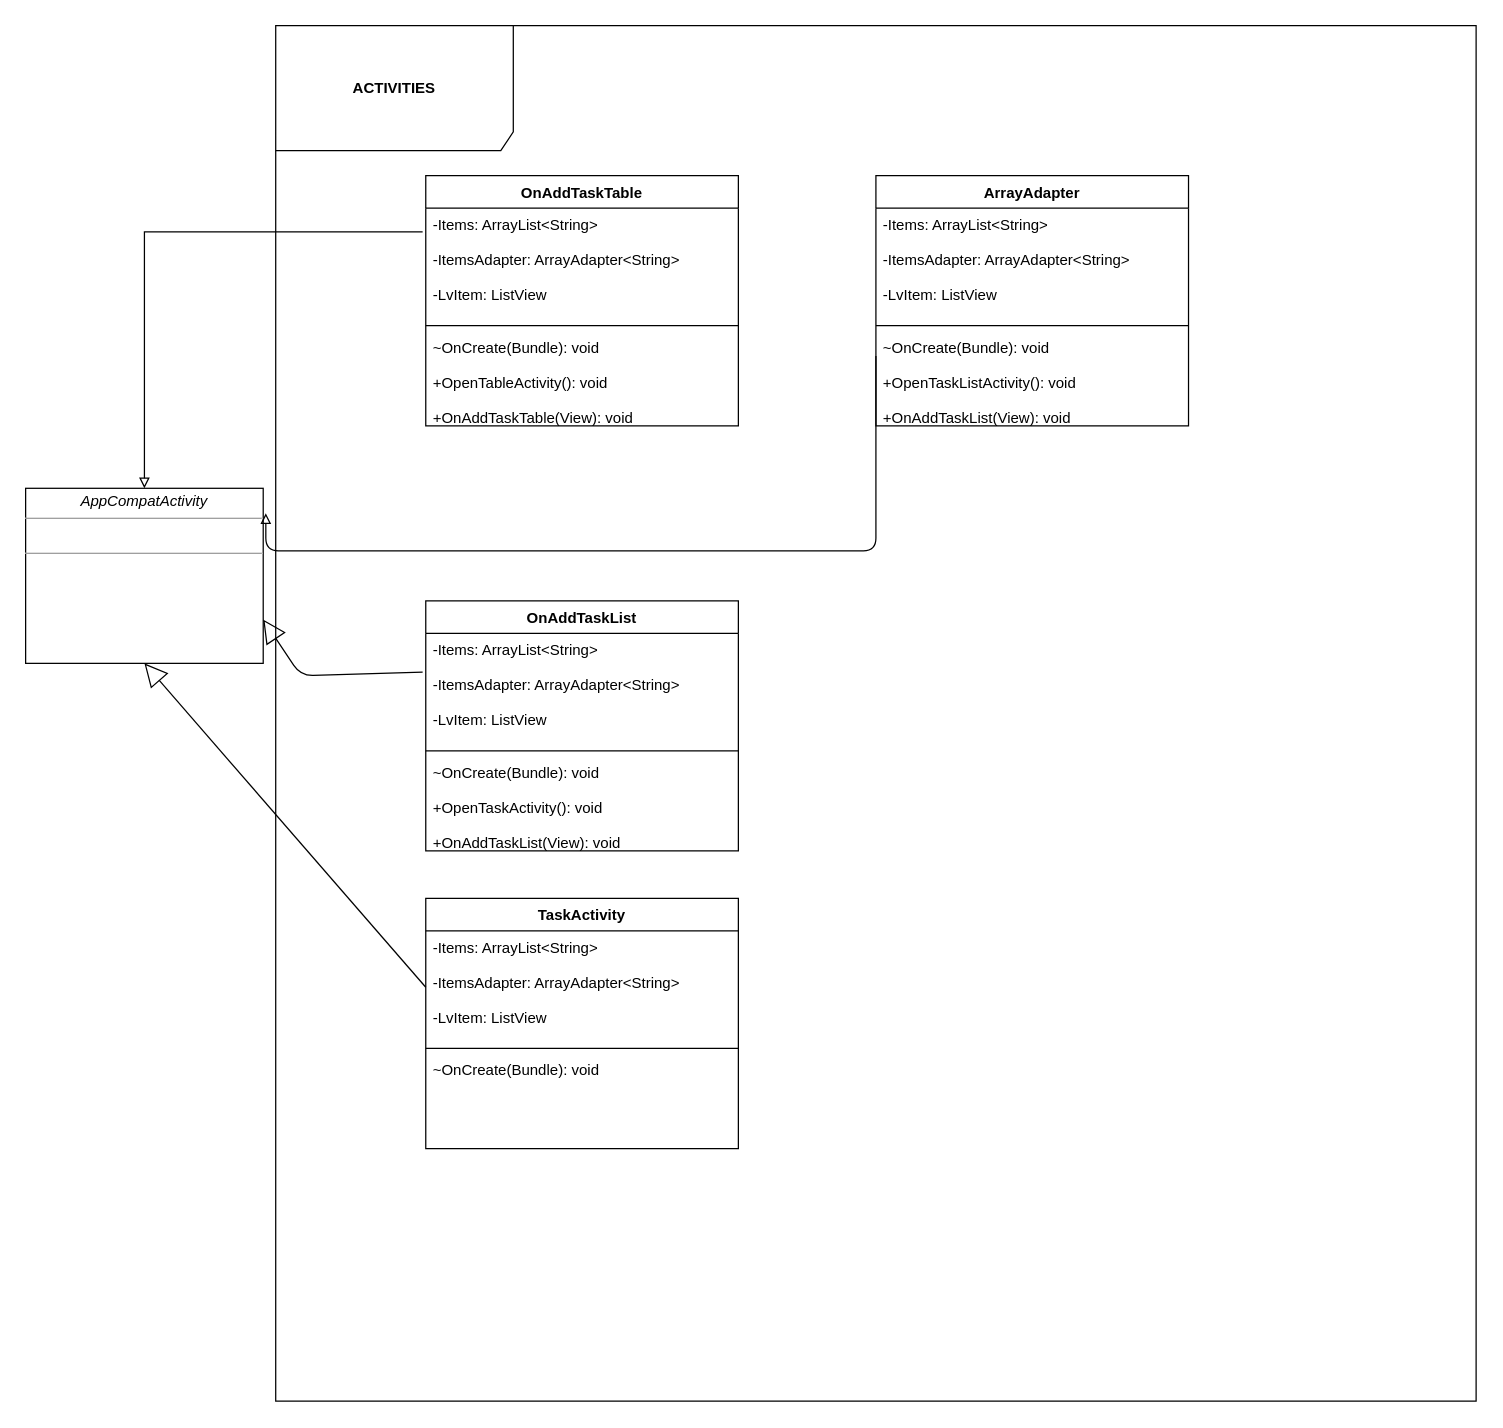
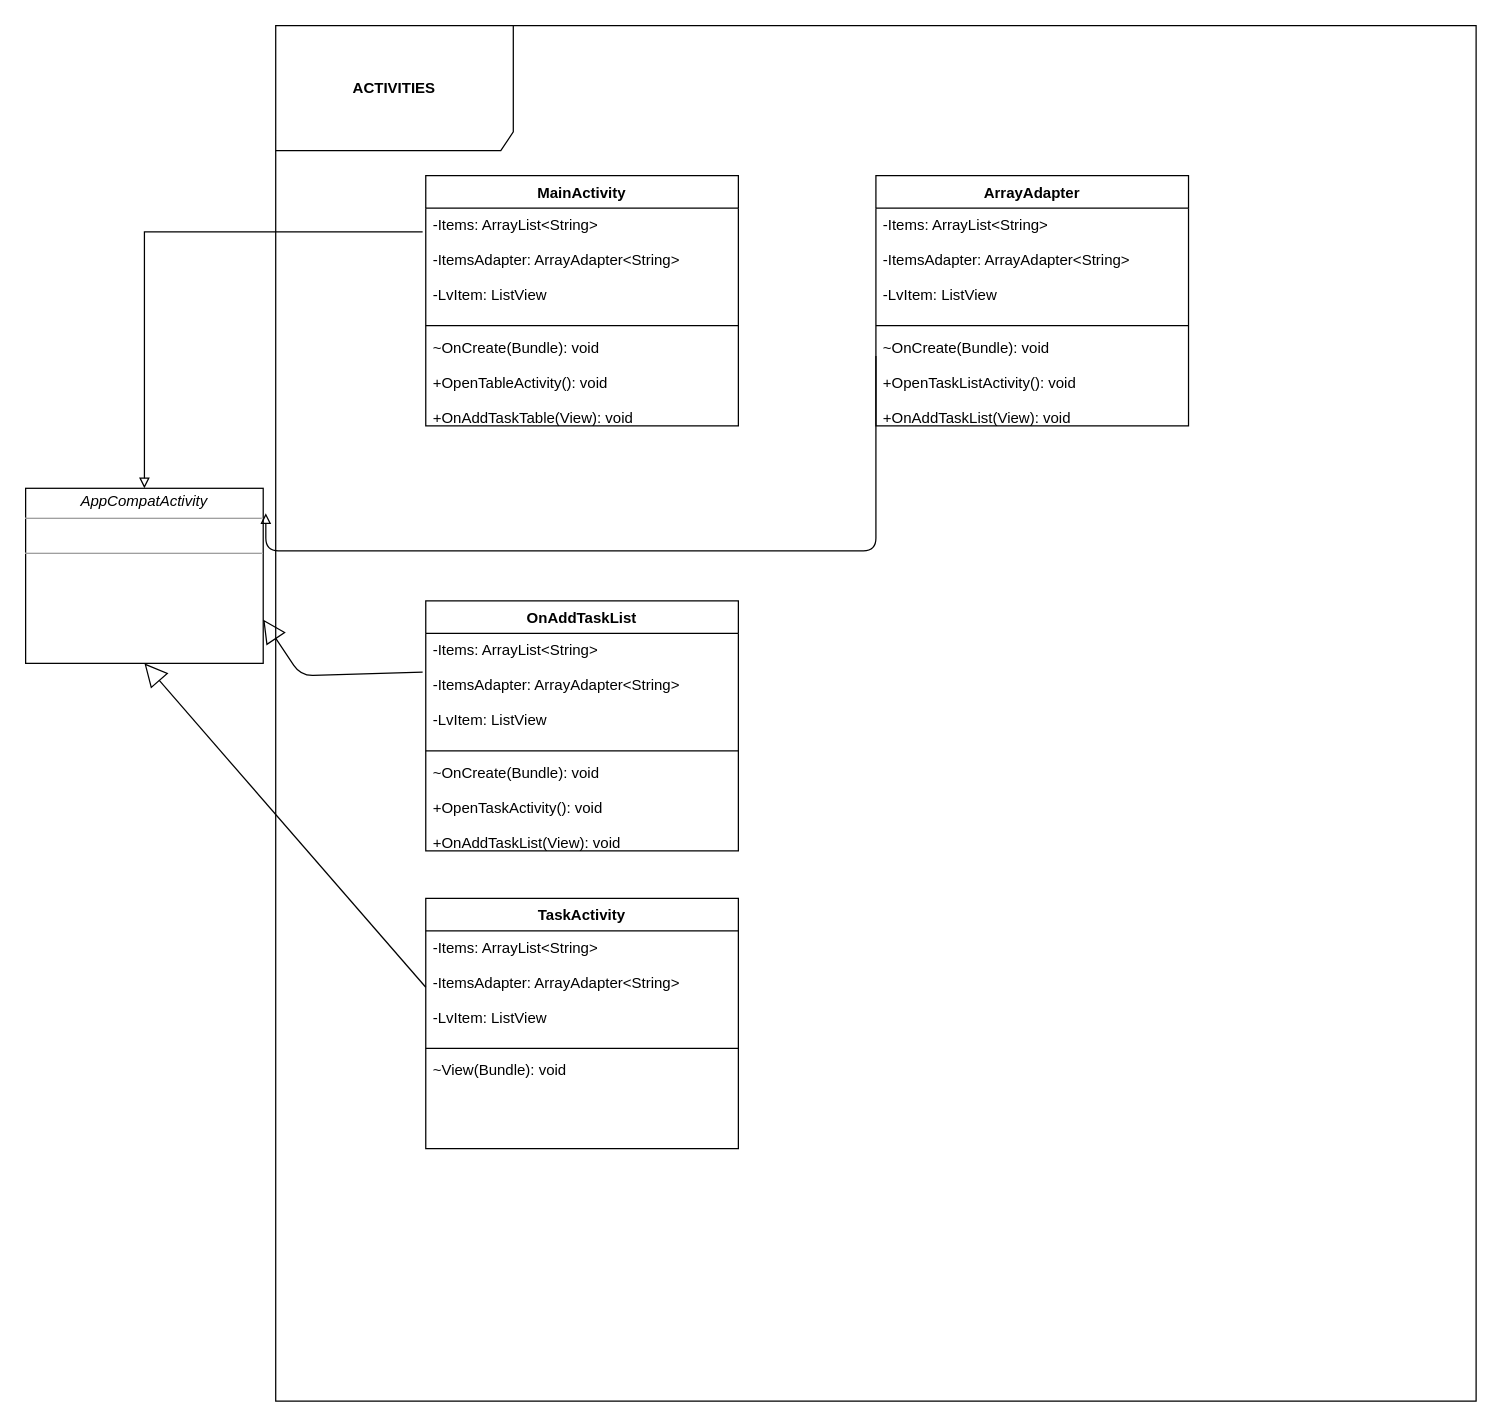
  <mxCell id="0" />
  <mxCell id="1" parent="0" />
  <mxCell id="2" value="&lt;b&gt;ACTIVITIES&lt;/b&gt;" style="shape=umlFrame;whiteSpace=wrap;html=1;fillColor=#ffffff;gradientColor=#ffffff;width=190;height=100;" vertex="1" parent="1"><mxGeometry x="220" y="20" width="960" height="1100" as="geometry" /></mxCell>
  <mxCell id="3" style="edgeStyle=orthogonalEdgeStyle;rounded=0;html=1;labelBackgroundColor=none;startFill=0;endArrow=none;endFill=0;endSize=10;fontFamily=Verdana;fontSize=10;startArrow=block;entryX=-0.01;entryY=0.211;entryDx=0;entryDy=0;entryPerimeter=0;" parent="1" source="4" target="6" edge="1"><mxGeometry relative="1" as="geometry"><Array as="points" /></mxGeometry></mxCell>
  <mxCell id="4" value="&lt;p style=&quot;margin: 0px ; margin-top: 4px ; text-align: center&quot;&gt;&lt;i&gt;AppCompatActivity&lt;/i&gt;&lt;/p&gt;&lt;hr size=&quot;1&quot;&gt;&lt;p style=&quot;margin: 0px ; margin-left: 4px&quot;&gt;&lt;br&gt;&lt;/p&gt;&lt;hr size=&quot;1&quot;&gt;&lt;p style=&quot;margin: 0px ; margin-left: 4px&quot;&gt;&lt;br&gt;&lt;/p&gt;" style="verticalAlign=top;align=left;overflow=fill;fontSize=12;fontFamily=Helvetica;html=1;rounded=0;shadow=0;comic=0;labelBackgroundColor=none;strokeColor=#000000;strokeWidth=1;fillColor=#ffffff;" parent="1" vertex="1"><mxGeometry x="20" y="390" width="190" height="140" as="geometry" /></mxCell>
- <mxCell id="5" value="OnAddTaskTable" style="swimlane;fontStyle=1;align=center;verticalAlign=top;childLayout=stackLayout;horizontal=1;startSize=26;horizontalStack=0;resizeParent=1;resizeParentMax=0;resizeLast=0;collapsible=1;marginBottom=0;fillColor=#ffffff;gradientColor=#ffffff;" vertex="1" parent="1"><mxGeometry y="140" width="250" height="200" as="geometry" x="340"><mxRectangle y="130" width="100" height="26" as="alternateBounds" /></mxGeometry></mxCell>
+ <mxCell id="5" value="MainActivity" style="swimlane;fontStyle=1;align=center;verticalAlign=top;childLayout=stackLayout;horizontal=1;startSize=26;horizontalStack=0;resizeParent=1;resizeParentMax=0;resizeLast=0;collapsible=1;marginBottom=0;fillColor=#ffffff;gradientColor=#ffffff;" vertex="1" parent="1"><mxGeometry y="140" width="250" height="200" as="geometry" x="340"><mxRectangle y="130" width="100" height="26" as="alternateBounds" /></mxGeometry></mxCell>
  <mxCell id="6" value="-Items: ArrayList&lt;String&gt;&#10;&#10;-ItemsAdapter: ArrayAdapter&lt;String&gt;&#10;&#10;-LvItem: ListView" style="text;strokeColor=none;fillColor=none;align=left;verticalAlign=top;spacingLeft=4;spacingRight=4;overflow=hidden;rotatable=0;points=[[0,0.5],[1,0.5]];portConstraint=eastwest;" vertex="1" parent="5"><mxGeometry y="26" width="250" height="90" as="geometry" /></mxCell>
  <mxCell id="7" value="" style="line;strokeWidth=1;fillColor=none;align=left;verticalAlign=middle;spacingTop=-1;spacingLeft=3;spacingRight=3;rotatable=0;labelPosition=right;points=[];portConstraint=eastwest;" vertex="1" parent="5"><mxGeometry y="116" width="250" height="8" as="geometry" /></mxCell>
  <mxCell id="8" value="~OnCreate(Bundle): void&#10;&#10;+OpenTableActivity(): void&#10;&#10;+OnAddTaskTable(View): void&#10;" style="text;strokeColor=none;fillColor=none;align=left;verticalAlign=top;spacingLeft=4;spacingRight=4;overflow=hidden;rotatable=0;points=[[0,0.5],[1,0.5]];portConstraint=eastwest;" vertex="1" parent="5"><mxGeometry y="124" width="250" height="76" as="geometry" /></mxCell>
  <mxCell id="9" value="ArrayAdapter" style="swimlane;fontStyle=1;align=center;verticalAlign=top;childLayout=stackLayout;horizontal=1;startSize=26;horizontalStack=0;resizeParent=1;resizeParentMax=0;resizeLast=0;collapsible=1;marginBottom=0;fillColor=#ffffff;gradientColor=#ffffff;" vertex="1" parent="1"><mxGeometry x="700" y="140" width="250" height="200" as="geometry"><mxRectangle x="360" y="130" width="100" height="26" as="alternateBounds" /></mxGeometry></mxCell>
  <mxCell id="10" value="-Items: ArrayList&lt;String&gt;&#10;&#10;-ItemsAdapter: ArrayAdapter&lt;String&gt;&#10;&#10;-LvItem: ListView" style="text;strokeColor=none;fillColor=none;align=left;verticalAlign=top;spacingLeft=4;spacingRight=4;overflow=hidden;rotatable=0;points=[[0,0.5],[1,0.5]];portConstraint=eastwest;" vertex="1" parent="9"><mxGeometry y="26" width="250" height="90" as="geometry" /></mxCell>
  <mxCell id="11" value="" style="line;strokeWidth=1;fillColor=none;align=left;verticalAlign=middle;spacingTop=-1;spacingLeft=3;spacingRight=3;rotatable=0;labelPosition=right;points=[];portConstraint=eastwest;" vertex="1" parent="9"><mxGeometry y="116" width="250" height="8" as="geometry" /></mxCell>
  <mxCell id="12" value="~OnCreate(Bundle): void&#10;&#10;+OpenTaskListActivity(): void&#10;&#10;+OnAddTaskList(View): void&#10;" style="text;strokeColor=none;fillColor=none;align=left;verticalAlign=top;spacingLeft=4;spacingRight=4;overflow=hidden;rotatable=0;points=[[0,0.5],[1,0.5]];portConstraint=eastwest;" vertex="1" parent="9"><mxGeometry y="124" width="250" height="76" as="geometry" /></mxCell>
  <mxCell id="13" value="" style="endArrow=none;html=1;edgeStyle=orthogonalEdgeStyle;startArrow=block;startFill=0;entryX=0;entryY=0.266;entryDx=0;entryDy=0;entryPerimeter=0;exitX=1.011;exitY=0.143;exitDx=0;exitDy=0;exitPerimeter=0;" edge="1" parent="1" source="4" target="12"><mxGeometry relative="1" as="geometry"><mxPoint x="212" y="450" as="sourcePoint" /><mxPoint y="460" as="targetPoint" x="340" /><Array as="points"><mxPoint x="700" y="440" /></Array></mxGeometry></mxCell>
  <mxCell id="14" value="OnAddTaskList" style="swimlane;fontStyle=1;align=center;verticalAlign=top;childLayout=stackLayout;horizontal=1;startSize=26;horizontalStack=0;resizeParent=1;resizeParentMax=0;resizeLast=0;collapsible=1;marginBottom=0;fillColor=#ffffff;gradientColor=#ffffff;" vertex="1" parent="1"><mxGeometry y="480" width="250" height="200" as="geometry" x="340"><mxRectangle y="470" width="110" height="26" as="alternateBounds" /></mxGeometry></mxCell>
  <mxCell id="15" value="-Items: ArrayList&lt;String&gt;&#10;&#10;-ItemsAdapter: ArrayAdapter&lt;String&gt;&#10;&#10;-LvItem: ListView" style="text;strokeColor=none;fillColor=none;align=left;verticalAlign=top;spacingLeft=4;spacingRight=4;overflow=hidden;rotatable=0;points=[[0,0.5],[1,0.5]];portConstraint=eastwest;" vertex="1" parent="14"><mxGeometry y="26" width="250" height="90" as="geometry" /></mxCell>
  <mxCell id="16" value="" style="line;strokeWidth=1;fillColor=none;align=left;verticalAlign=middle;spacingTop=-1;spacingLeft=3;spacingRight=3;rotatable=0;labelPosition=right;points=[];portConstraint=eastwest;" vertex="1" parent="14"><mxGeometry y="116" width="250" height="8" as="geometry" /></mxCell>
  <mxCell id="17" value="~OnCreate(Bundle): void&#10;&#10;+OpenTaskActivity(): void&#10;&#10;+OnAddTaskList(View): void&#10;" style="text;strokeColor=none;fillColor=none;align=left;verticalAlign=top;spacingLeft=4;spacingRight=4;overflow=hidden;rotatable=0;points=[[0,0.5],[1,0.5]];portConstraint=eastwest;" vertex="1" parent="14"><mxGeometry y="124" width="250" height="76" as="geometry" /></mxCell>
  <mxCell id="18" value="" style="endArrow=block;endSize=16;endFill=0;html=1;entryX=1;entryY=0.75;entryDx=0;entryDy=0;exitX=-0.01;exitY=0.344;exitDx=0;exitDy=0;exitPerimeter=0;" edge="1" parent="1" source="15" target="4"><mxGeometry width="160" relative="1" as="geometry"><mxPoint x="150" y="640" as="sourcePoint" /><mxPoint x="310" y="640" as="targetPoint" /><Array as="points"><mxPoint x="240" y="540" /></Array></mxGeometry></mxCell>
  <mxCell id="19" value="TaskActivity" style="swimlane;fontStyle=1;align=center;verticalAlign=top;childLayout=stackLayout;horizontal=1;startSize=26;horizontalStack=0;resizeParent=1;resizeParentMax=0;resizeLast=0;collapsible=1;marginBottom=0;fillColor=#ffffff;gradientColor=#ffffff;" vertex="1" parent="1"><mxGeometry y="718" width="250" height="200" as="geometry" x="340"><mxRectangle y="708" width="90" height="26" as="alternateBounds" /></mxGeometry></mxCell>
  <mxCell id="20" value="-Items: ArrayList&lt;String&gt;&#10;&#10;-ItemsAdapter: ArrayAdapter&lt;String&gt;&#10;&#10;-LvItem: ListView" style="text;strokeColor=none;fillColor=none;align=left;verticalAlign=top;spacingLeft=4;spacingRight=4;overflow=hidden;rotatable=0;points=[[0,0.5],[1,0.5]];portConstraint=eastwest;" vertex="1" parent="19"><mxGeometry y="26" width="250" height="90" as="geometry" /></mxCell>
  <mxCell id="21" value="" style="line;strokeWidth=1;fillColor=none;align=left;verticalAlign=middle;spacingTop=-1;spacingLeft=3;spacingRight=3;rotatable=0;labelPosition=right;points=[];portConstraint=eastwest;" vertex="1" parent="19"><mxGeometry y="116" width="250" height="8" as="geometry" /></mxCell>
- <mxCell id="22" value="~OnCreate(Bundle): void&#10;" style="text;strokeColor=none;fillColor=none;align=left;verticalAlign=top;spacingLeft=4;spacingRight=4;overflow=hidden;rotatable=0;points=[[0,0.5],[1,0.5]];portConstraint=eastwest;" vertex="1" parent="19"><mxGeometry y="124" width="250" height="76" as="geometry" /></mxCell>
+ <mxCell id="22" value="~View(Bundle): void&#10;" style="text;strokeColor=none;fillColor=none;align=left;verticalAlign=top;spacingLeft=4;spacingRight=4;overflow=hidden;rotatable=0;points=[[0,0.5],[1,0.5]];portConstraint=eastwest;" vertex="1" parent="19"><mxGeometry y="124" width="250" height="76" as="geometry" /></mxCell>
  <mxCell id="23" value="" style="endArrow=block;endSize=16;endFill=0;html=1;entryX=0.5;entryY=1;entryDx=0;entryDy=0;exitX=0;exitY=0.5;exitDx=0;exitDy=0;" edge="1" parent="1" source="20" target="4"><mxGeometry width="160" relative="1" as="geometry"><mxPoint x="140" y="750" as="sourcePoint" /><mxPoint x="300" y="750" as="targetPoint" /></mxGeometry></mxCell>
